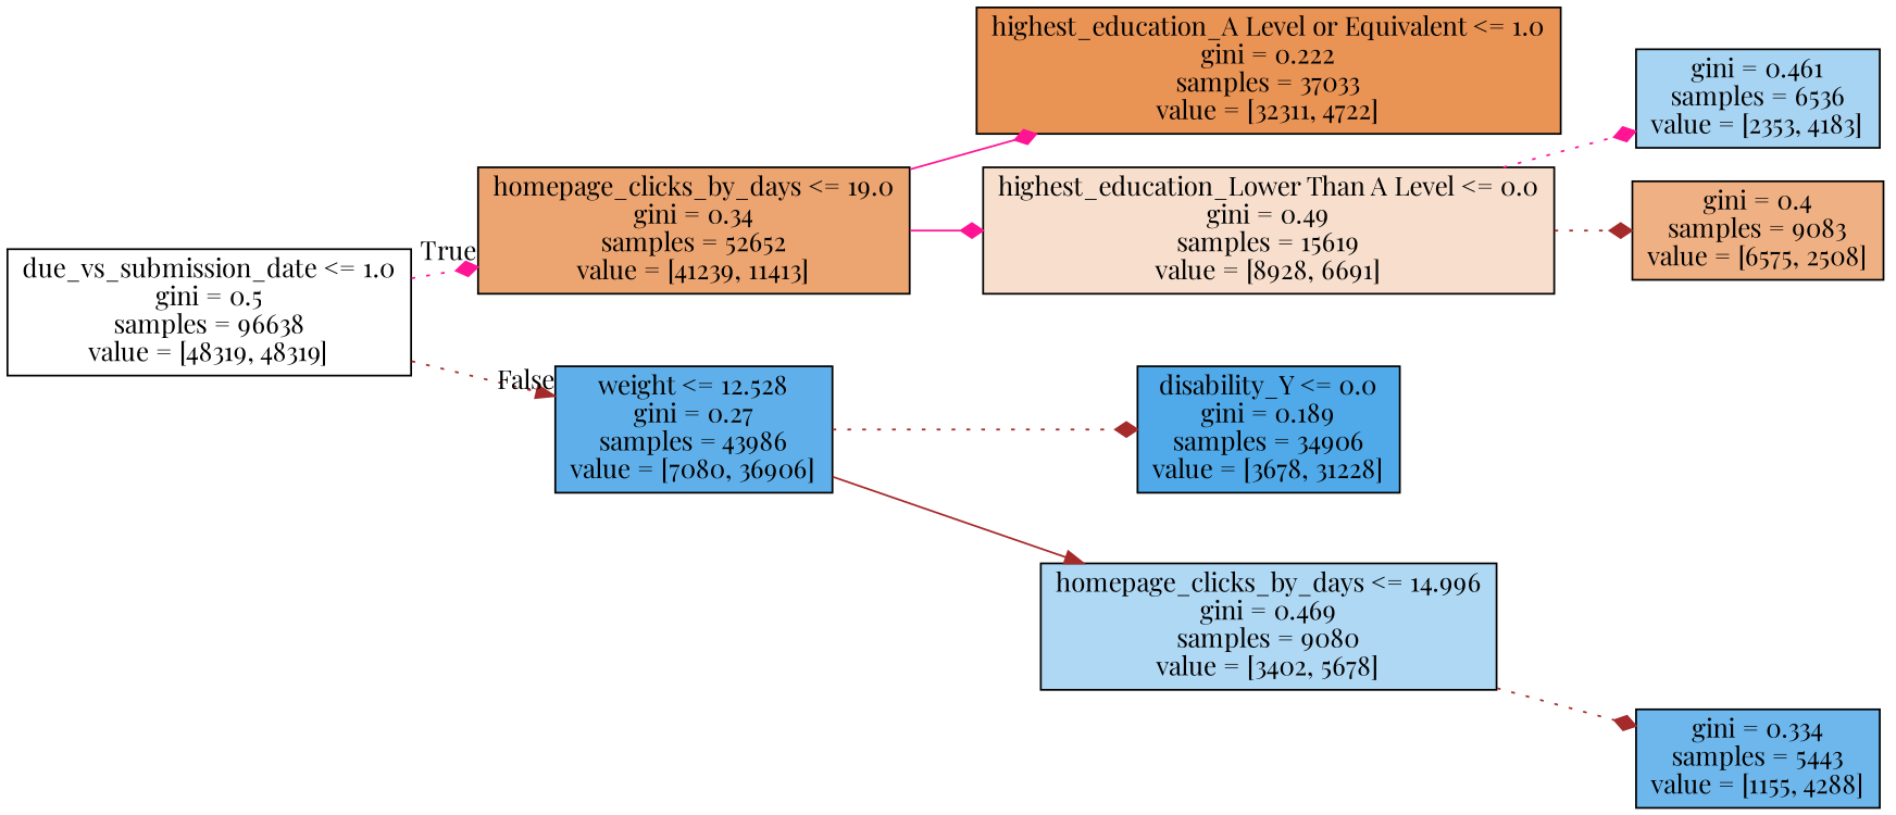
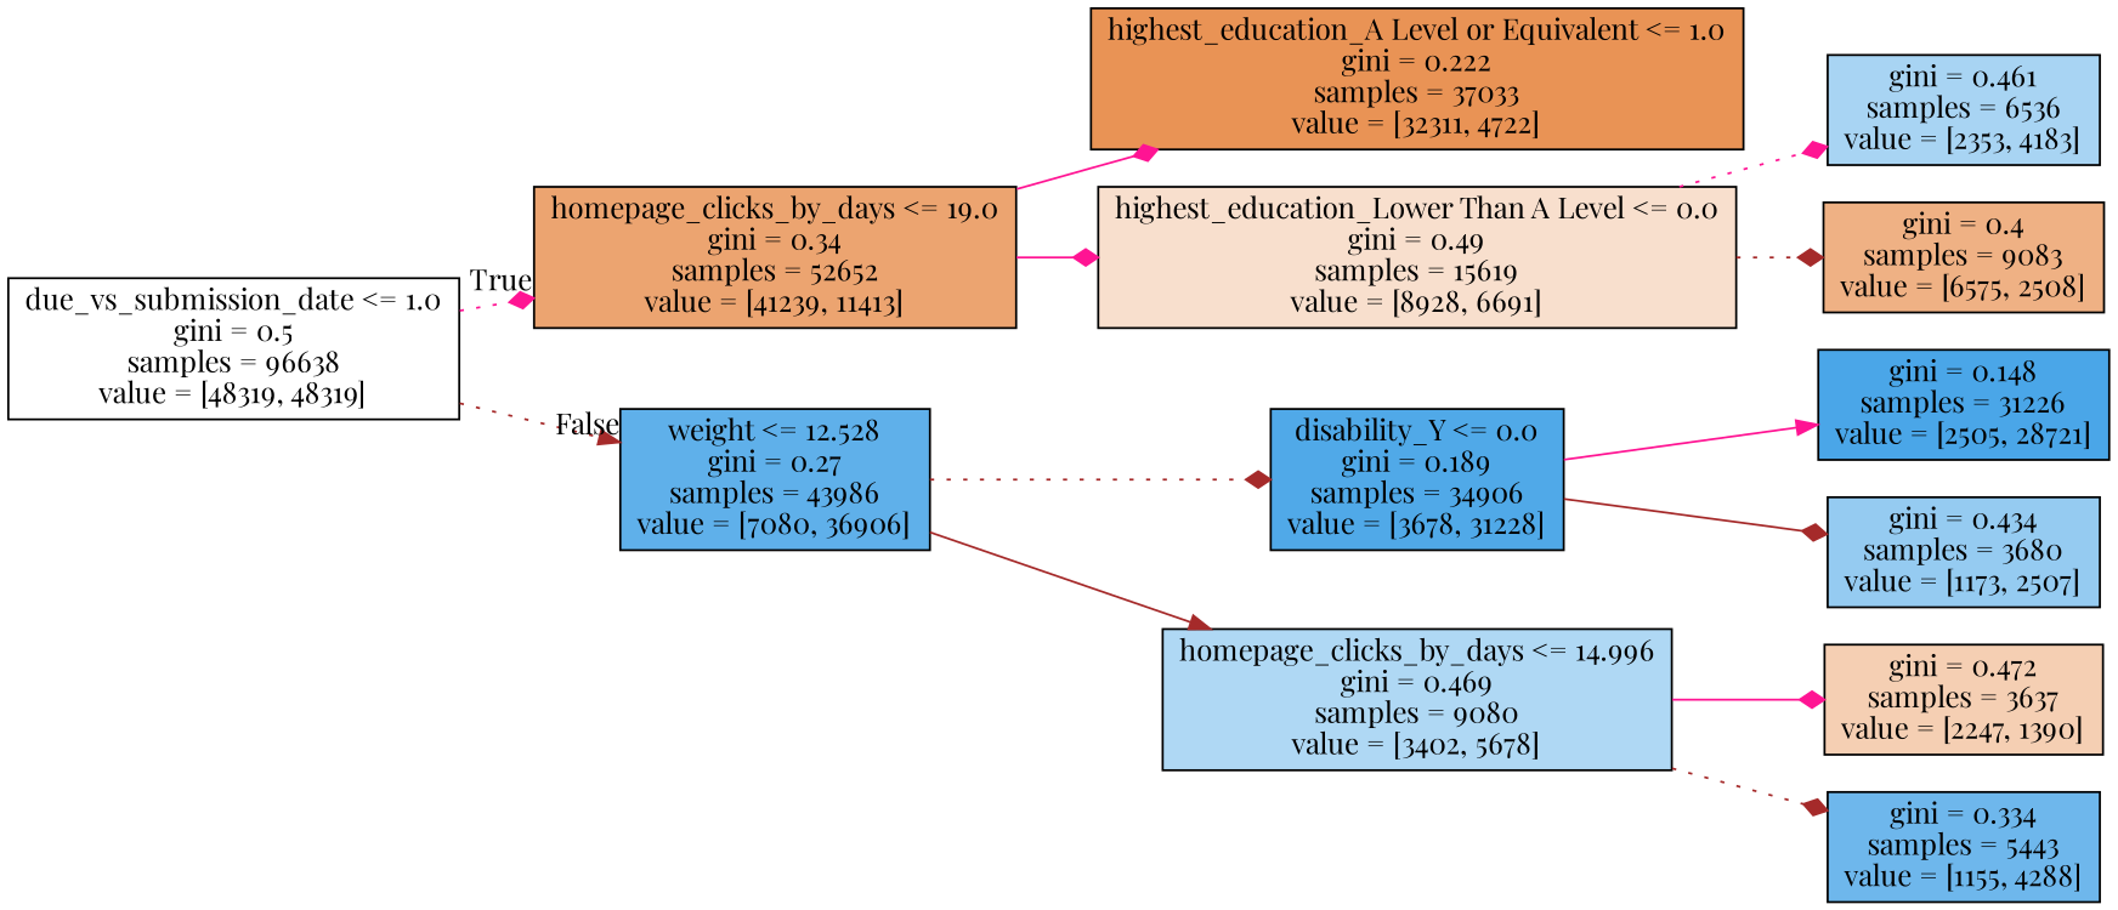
  digraph {
    fontname="Playfair Display"
    rankdir=LR
    node [color=black fontname="Playfair Display" shape=box style=filled]
    edge [arrowhead=diamond color=deeppink fontname="Playfair Display" style=dotted]
    n1 [fillcolor="#e5813900" label="due_vs_submission_date <= 1.0\ngini = 0.5\nsamples = 96638\nvalue = [48319, 48319]"]
    n2 [fillcolor="#e58139b8" label="homepage_clicks_by_days <= 19.0\ngini = 0.34\nsamples = 52652\nvalue = [41239, 11413]"]
    n3 [fillcolor="#399de5ce" label="weight <= 12.528\ngini = 0.27\nsamples = 43986\nvalue = [7080, 36906]"]
    n4 [fillcolor="#e58139da" label="highest_education_A Level or Equivalent <= 1.0\ngini = 0.222\nsamples = 37033\nvalue = [32311, 4722]"]
    n5 [fillcolor="#e5813940" label="highest_education_Lower Than A Level <= 0.0\ngini = 0.49\nsamples = 15619\nvalue = [8928, 6691]"]
    n6 [fillcolor="#399de5e1" label="disability_Y <= 0.0\ngini = 0.189\nsamples = 34906\nvalue = [3678, 31228]"]
    n7 [fillcolor="#399de566" label="homepage_clicks_by_days <= 14.996\ngini = 0.469\nsamples = 9080\nvalue = [3402, 5678]"]
    n8 [fillcolor="#399de570" label="gini = 0.461\nsamples = 6536\nvalue = [2353, 4183]"]
    n9 [fillcolor="#e581399e" label="gini = 0.4\nsamples = 9083\nvalue = [6575, 2508]"]
+   n10 [fillcolor="#399de5e9" label="gini = 0.148\nsamples = 31226\nvalue = [2505, 28721]"]
+   n11 [fillcolor="#399de588" label="gini = 0.434\nsamples = 3680\nvalue = [1173, 2507]"]
+   n12 [fillcolor="#e5813961" label="gini = 0.472\nsamples = 3637\nvalue = [2247, 1390]"]
    n13 [fillcolor="#399de5ba" label="gini = 0.334\nsamples = 5443\nvalue = [1155, 4288]"]
    n1 -> n2 [headlabel=True labelangle=45 labeldistance=2.5]
    n1 -> n3 [arrowhead=normal color=brown headlabel=False labelangle=-45 labeldistance=2.5]
    n2 -> n4 [style=solid]
    n2 -> n5 [style=solid]
    n3 -> n6 [color=brown]
    n3 -> n7 [arrowhead=normal color=brown style=solid]
    n5 -> n8
    n5 -> n9 [color=brown]
+   n6 -> n10 [arrowhead=normal style=solid]
+   n6 -> n11 [color=brown style=solid]
+   n7 -> n12 [style=solid]
    n7 -> n13 [color=brown]
  }
